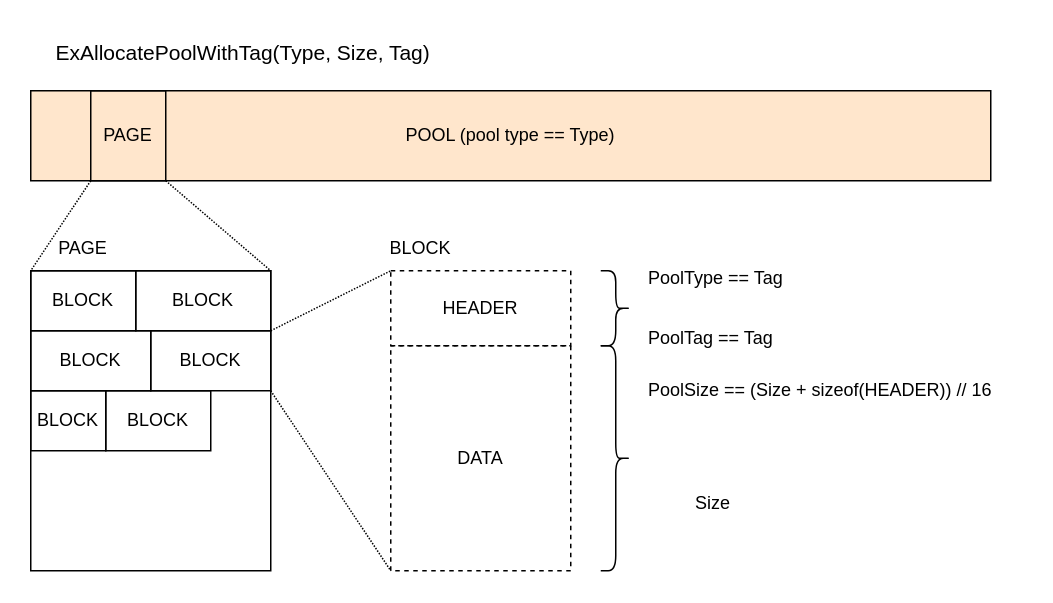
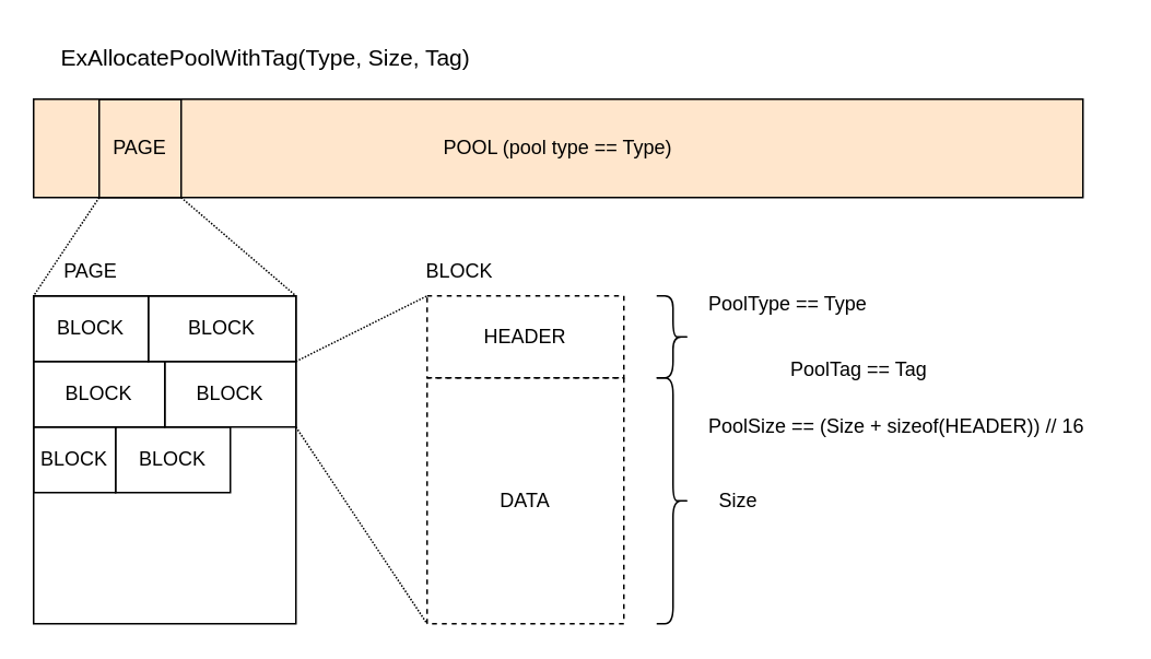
  <mxCell id="0" />
  <mxCell id="1" parent="0" />
  <mxCell id="2" value="&lt;font style=&quot;font-size: 14px&quot;&gt;ExAllocatePoolWithTag(Type, Size, Tag)&lt;/font&gt;" style="text;html=1;strokeColor=none;fillColor=none;align=left;verticalAlign=middle;whiteSpace=wrap;rounded=0;" vertex="1" parent="1"><mxGeometry x="35" y="20" width="310" height="30" as="geometry" /></mxCell>
  <mxCell id="3" value="POOL (pool type == Type)" style="rounded=0;whiteSpace=wrap;html=1;fillColor=#ffe6cc;" vertex="1" parent="1"><mxGeometry x="20" y="60" width="640" height="60" as="geometry" /></mxCell>
  <mxCell id="4" value="" style="rounded=0;whiteSpace=wrap;html=1;fillColor=none;" vertex="1" parent="1"><mxGeometry x="20" y="180" width="160" height="200" as="geometry" /></mxCell>
  <mxCell id="5" style="rounded=0;orthogonalLoop=1;jettySize=auto;html=1;exitX=0;exitY=1;exitDx=0;exitDy=0;entryX=0;entryY=0;entryDx=0;entryDy=0;dashed=1;dashPattern=1 1;endArrow=none;endFill=0;" edge="1" parent="1" source="7" target="4"><mxGeometry relative="1" as="geometry" /></mxCell>
  <mxCell id="6" style="rounded=0;orthogonalLoop=1;jettySize=auto;html=1;exitX=1;exitY=1;exitDx=0;exitDy=0;entryX=1;entryY=0;entryDx=0;entryDy=0;dashed=1;dashPattern=1 1;endArrow=none;endFill=0;" edge="1" parent="1" source="7" target="4"><mxGeometry relative="1" as="geometry" /></mxCell>
  <mxCell id="7" value="PAGE" style="rounded=0;whiteSpace=wrap;html=1;fillColor=none;" vertex="1" parent="1"><mxGeometry x="60" y="60" width="50" height="60" as="geometry" /></mxCell>
  <mxCell id="8" value="BLOCK" style="rounded=0;whiteSpace=wrap;html=1;fillColor=none;" vertex="1" parent="1"><mxGeometry x="90" y="180" width="90" height="40" as="geometry" /></mxCell>
  <mxCell id="9" value="PAGE" style="text;html=1;strokeColor=none;fillColor=none;align=center;verticalAlign=middle;whiteSpace=wrap;rounded=0;" vertex="1" parent="1"><mxGeometry x="35" y="155" width="40" height="20" as="geometry" /></mxCell>
  <mxCell id="10" value="BLOCK" style="rounded=0;whiteSpace=wrap;html=1;fillColor=none;" vertex="1" parent="1"><mxGeometry x="20" y="180" width="70" height="40" as="geometry" /></mxCell>
  <mxCell id="11" value="BLOCK" style="rounded=0;whiteSpace=wrap;html=1;fillColor=none;" vertex="1" parent="1"><mxGeometry x="20" y="220" width="80" height="40" as="geometry" /></mxCell>
  <mxCell id="12" value="BLOCK" style="rounded=0;whiteSpace=wrap;html=1;fillColor=none;" vertex="1" parent="1"><mxGeometry x="20" y="260" width="50" height="40" as="geometry" /></mxCell>
  <mxCell id="13" style="edgeStyle=none;rounded=0;orthogonalLoop=1;jettySize=auto;html=1;exitX=1;exitY=0;exitDx=0;exitDy=0;entryX=0;entryY=0;entryDx=0;entryDy=0;dashed=1;dashPattern=1 1;endArrow=none;endFill=0;" edge="1" parent="1" source="15" target="17"><mxGeometry relative="1" as="geometry" /></mxCell>
  <mxCell id="14" style="edgeStyle=none;rounded=0;orthogonalLoop=1;jettySize=auto;html=1;exitX=1;exitY=1;exitDx=0;exitDy=0;entryX=0;entryY=1;entryDx=0;entryDy=0;dashed=1;dashPattern=1 1;endArrow=none;endFill=0;" edge="1" parent="1" source="15" target="19"><mxGeometry relative="1" as="geometry" /></mxCell>
  <mxCell id="15" value="BLOCK" style="rounded=0;whiteSpace=wrap;html=1;fillColor=none;" vertex="1" parent="1"><mxGeometry x="100" y="220" width="80" height="40" as="geometry" /></mxCell>
  <mxCell id="16" value="BLOCK" style="rounded=0;whiteSpace=wrap;html=1;fillColor=none;" vertex="1" parent="1"><mxGeometry x="70" y="260" width="70" height="40" as="geometry" /></mxCell>
  <mxCell id="17" value="HEADER" style="rounded=0;whiteSpace=wrap;html=1;fillColor=none;dashed=1;" vertex="1" parent="1"><mxGeometry x="260" y="180" width="120" height="50" as="geometry" /></mxCell>
  <mxCell id="18" value="BLOCK" style="text;html=1;strokeColor=none;fillColor=none;align=center;verticalAlign=middle;whiteSpace=wrap;rounded=0;" vertex="1" parent="1"><mxGeometry x="260" y="155" width="40" height="20" as="geometry" /></mxCell>
  <mxCell id="19" value="DATA" style="rounded=0;whiteSpace=wrap;html=1;fillColor=none;dashed=1;" vertex="1" parent="1"><mxGeometry x="260" y="230" width="120" height="150" as="geometry" /></mxCell>
  <mxCell id="20" value="" style="shape=curlyBracket;whiteSpace=wrap;html=1;rounded=1;fillColor=none;rotation=-180;" vertex="1" parent="1"><mxGeometry x="400" y="230" width="20" height="150" as="geometry" /></mxCell>
- <mxCell id="21" value="Size" style="text;html=1;strokeColor=none;fillColor=none;align=center;verticalAlign=middle;whiteSpace=wrap;rounded=0;" vertex="1" parent="1"><mxGeometry x="455" y="325" width="40" height="20" as="geometry" /></mxCell>
- <mxCell id="22" value="PoolType == Tag" style="text;html=1;strokeColor=none;fillColor=none;align=left;verticalAlign=middle;whiteSpace=wrap;rounded=0;" vertex="1" parent="1"><mxGeometry x="430" y="175" width="110" height="20" as="geometry" /></mxCell>
+ <mxCell id="21" value="Size" style="text;html=1;strokeColor=none;fillColor=none;align=center;verticalAlign=middle;whiteSpace=wrap;rounded=0;" vertex="1" parent="1"><mxGeometry x="430" y="295" width="40" height="20" as="geometry" /></mxCell>
+ <mxCell id="22" value="PoolType == Type" style="text;html=1;strokeColor=none;fillColor=none;align=left;verticalAlign=middle;whiteSpace=wrap;rounded=0;" vertex="1" parent="1"><mxGeometry x="430" y="175" width="110" height="20" as="geometry" /></mxCell>
  <mxCell id="23" value="PoolSize == (Size + sizeof(HEADER)) // 16" style="text;html=1;strokeColor=none;fillColor=none;align=left;verticalAlign=middle;whiteSpace=wrap;rounded=0;" vertex="1" parent="1"><mxGeometry x="430" y="250" width="250" height="20" as="geometry" /></mxCell>
- <mxCell id="24" value="PoolTag == Tag" style="text;html=1;strokeColor=none;fillColor=none;align=left;verticalAlign=middle;whiteSpace=wrap;rounded=0;" vertex="1" parent="1"><mxGeometry x="430" y="215" width="90" height="20" as="geometry" /></mxCell>
+ <mxCell id="24" value="PoolTag == Tag" style="text;html=1;strokeColor=none;fillColor=none;align=left;verticalAlign=middle;whiteSpace=wrap;rounded=0;" vertex="1" parent="1"><mxGeometry x="480" y="215" width="90" height="20" as="geometry" /></mxCell>
  <mxCell id="25" value="" style="shape=curlyBracket;whiteSpace=wrap;html=1;rounded=1;fillColor=none;align=left;rotation=-180;" vertex="1" parent="1"><mxGeometry x="400" y="180" width="20" height="50" as="geometry" /></mxCell>
